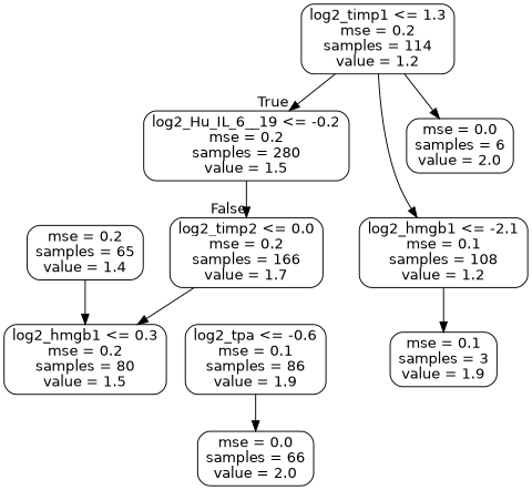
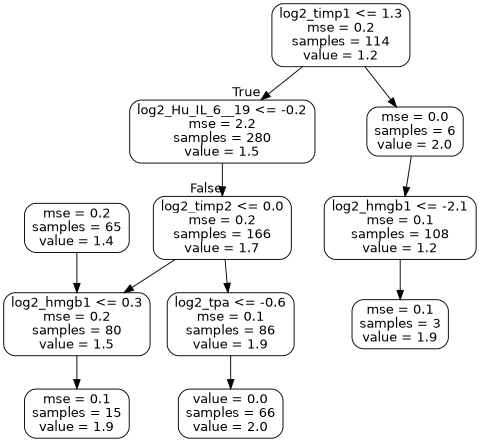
  digraph {
    node [color=black fontname=helvetica shape=box style=rounded]
    edge [fontname=helvetica]
-   n1 [label="log2_Hu_IL_6__19 <= -0.2\nmse = 0.2\nsamples = 280\nvalue = 1.5"]
+   n1 [label="log2_Hu_IL_6__19 <= -0.2\nmse = 2.2\nsamples = 280\nvalue = 1.5"]
    n2 [label="log2_timp2 <= 0.0\nmse = 0.2\nsamples = 166\nvalue = 1.7"]
    n3 [label="log2_timp1 <= 1.3\nmse = 0.2\nsamples = 114\nvalue = 1.2"]
    n4 [label="log2_hmgb1 <= -2.1\nmse = 0.1\nsamples = 108\nvalue = 1.2"]
    n5 [label="mse = 0.0\nsamples = 6\nvalue = 2.0"]
    n6 [label="log2_hmgb1 <= 0.3\nmse = 0.2\nsamples = 80\nvalue = 1.5"]
    n7 [label="log2_tpa <= -0.6\nmse = 0.1\nsamples = 86\nvalue = 1.9"]
    n8 [label="mse = 0.1\nsamples = 3\nvalue = 1.9"]
-   n10 [label="mse = 0.0\nsamples = 66\nvalue = 2.0"]
+   n9 [label="mse = 0.1\nsamples = 15\nvalue = 1.9"]
+   n10 [label="value = 0.0\nsamples = 66\nvalue = 2.0"]
    n11 [label="mse = 0.2\nsamples = 65\nvalue = 1.4"]
    n1 -> n2 [headlabel=False labelangle=-45 labeldistance=2.5]
    n2 -> n6
+   n2 -> n7
    n3 -> n1 [headlabel=True labelangle=45 labeldistance=2.5]
-   n3 -> n4
+   n5 -> n4
    n3 -> n5
    n4 -> n8
+   n6 -> n9
    n7 -> n10
    n11 -> n6
  }
